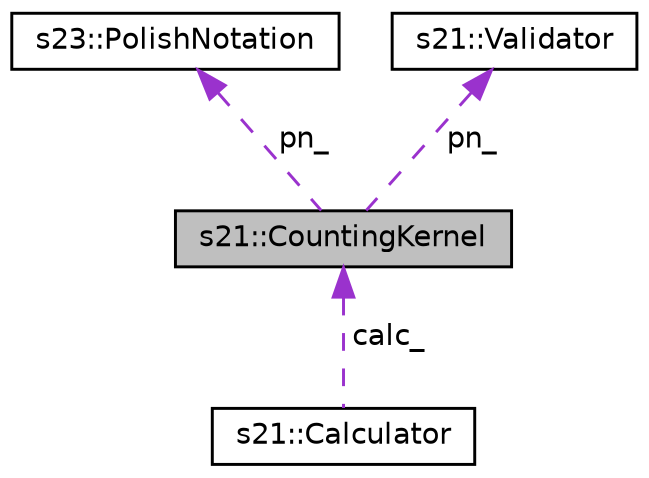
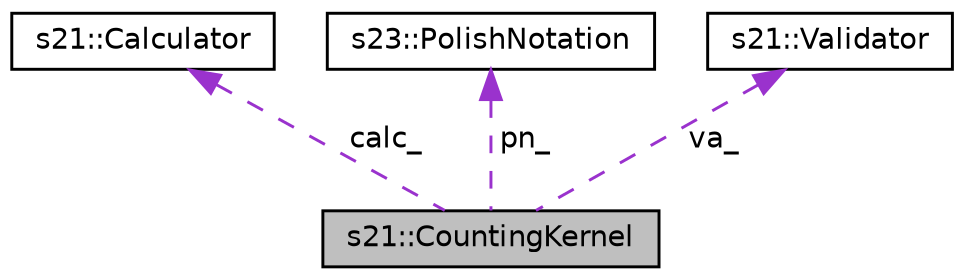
  digraph {
    node [color=black fillcolor=white fontname=Helvetica fontsize=10 shape=record style=filled]
    edge [color=darkorchid3 dir=back fontname=Helvetica fontsize=10 labelfontname=Helvetica labelfontsize=10 style=dashed]
    n1 [fillcolor=grey75 fontcolor=black height=0.2 label="s21::CountingKernel" width=0.4]
    n2 [height=0.2 label="s21::Calculator" width=0.4]
    n3 [height=0.2 label="s23::PolishNotation" width=0.4]
    n4 [height=0.2 label="s21::Validator" width=0.4]
-   n1 -> n2 [label=" calc_"]
+   n2 -> n1 [label=" calc_"]
    n3 -> n1 [label=" pn_"]
-   n4 -> n1 [label=" pn_"]
+   n4 -> n1 [label=" va_"]
  }
